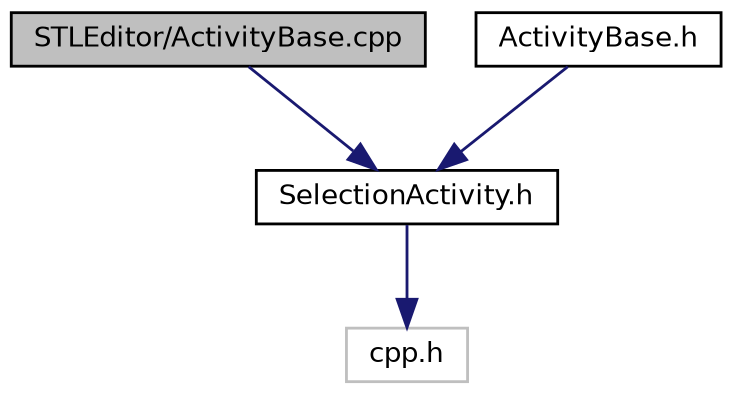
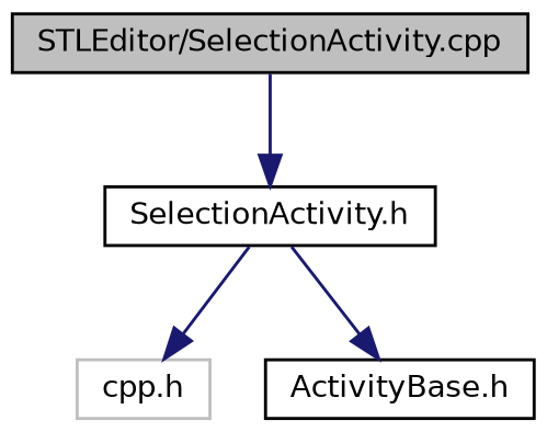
  digraph {
    node [color=black fillcolor=white fontname=Helvetica fontsize=10 shape=record style=filled]
    edge [color=midnightblue fontname=Helvetica fontsize=10 labelfontname=Helvetica labelfontsize=10 style=solid]
-   n1 [fillcolor=grey75 fontcolor=black height=0.2 label="STLEditor/ActivityBase.cpp" width=0.4]
+   n1 [fillcolor=grey75 fontcolor=black height=0.2 label="STLEditor/SelectionActivity.cpp" width=0.4]
    n2 [height=0.2 label="SelectionActivity.h" width=0.4]
    n3 [color=grey75 height=0.2 label="cpp.h" width=0.4]
    n4 [height=0.2 label="ActivityBase.h" width=0.4]
    n1 -> n2
    n2 -> n3
-   n4 -> n2
+   n2 -> n4
  }
